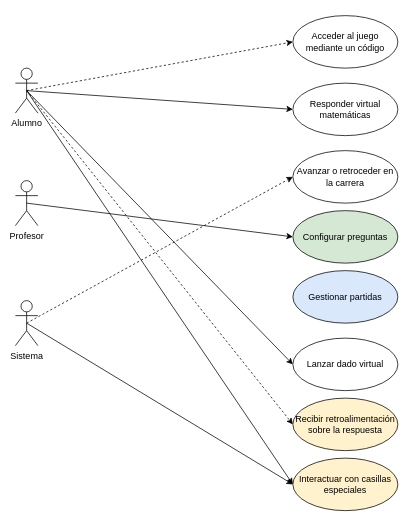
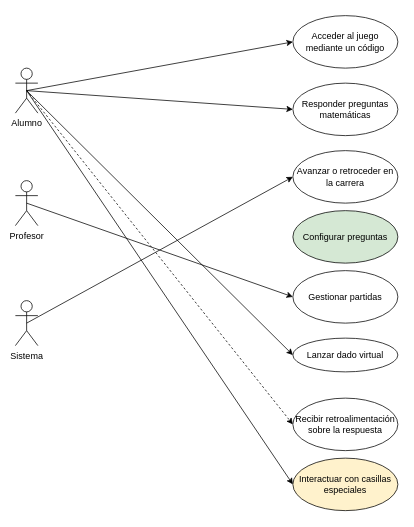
  <mxCell id="0" />
  <mxCell id="1" parent="0" />
- <mxCell id="2" style="rounded=0;orthogonalLoop=1;jettySize=auto;html=1;exitX=0.5;exitY=0.5;exitDx=0;exitDy=0;exitPerimeter=0;entryX=0;entryY=0.5;entryDx=0;entryDy=0;dashed=1;" edge="1" parent="1" source="7" target="11"><mxGeometry relative="1" as="geometry" /></mxCell>
+ <mxCell id="2" style="rounded=0;orthogonalLoop=1;jettySize=auto;html=1;exitX=0.5;exitY=0.5;exitDx=0;exitDy=0;exitPerimeter=0;entryX=0;entryY=0.5;entryDx=0;entryDy=0;" edge="1" parent="1" source="7" target="11"><mxGeometry relative="1" as="geometry" /></mxCell>
  <mxCell id="3" style="rounded=0;orthogonalLoop=1;jettySize=auto;html=1;exitX=0.5;exitY=0.5;exitDx=0;exitDy=0;exitPerimeter=0;entryX=0;entryY=0.5;entryDx=0;entryDy=0;" edge="1" parent="1" source="7" target="15"><mxGeometry relative="1" as="geometry" /></mxCell>
  <mxCell id="4" style="rounded=0;orthogonalLoop=1;jettySize=auto;html=1;exitX=0.5;exitY=0.5;exitDx=0;exitDy=0;exitPerimeter=0;entryX=0;entryY=0.5;entryDx=0;entryDy=0;" edge="1" parent="1" source="7" target="21"><mxGeometry relative="1" as="geometry" /></mxCell>
  <mxCell id="5" style="rounded=0;orthogonalLoop=1;jettySize=auto;html=1;exitX=0.5;exitY=0.5;exitDx=0;exitDy=0;exitPerimeter=0;entryX=0;entryY=0.5;entryDx=0;entryDy=0;dashed=1;" edge="1" parent="1" source="7" target="19"><mxGeometry relative="1" as="geometry" /></mxCell>
  <mxCell id="6" style="rounded=0;orthogonalLoop=1;jettySize=auto;html=1;exitX=0.5;exitY=0.5;exitDx=0;exitDy=0;exitPerimeter=0;entryX=0;entryY=0.5;entryDx=0;entryDy=0;" edge="1" parent="1" source="7" target="17"><mxGeometry relative="1" as="geometry" /></mxCell>
  <mxCell id="7" value="Alumno" style="shape=umlActor;verticalLabelPosition=bottom;verticalAlign=top;html=1;" vertex="1" parent="1"><mxGeometry x="20" y="90" width="30" height="60" as="geometry" /></mxCell>
- <mxCell id="8" style="rounded=0;orthogonalLoop=1;jettySize=auto;html=1;exitX=0.5;exitY=0.5;exitDx=0;exitDy=0;exitPerimeter=0;entryX=0;entryY=0.5;entryDx=0;entryDy=0;dashed=1;" edge="1" parent="1" source="10" target="16"><mxGeometry relative="1" as="geometry" /></mxCell>
- <mxCell id="9" style="rounded=0;orthogonalLoop=1;jettySize=auto;html=1;exitX=0.5;exitY=0.5;exitDx=0;exitDy=0;exitPerimeter=0;entryX=0;entryY=0.5;entryDx=0;entryDy=0;" edge="1" parent="1" source="10" target="17"><mxGeometry relative="1" as="geometry" /></mxCell>
+ <mxCell id="8" style="rounded=0;orthogonalLoop=1;jettySize=auto;html=1;exitX=0.5;exitY=0.5;exitDx=0;exitDy=0;exitPerimeter=0;entryX=0;entryY=0.5;entryDx=0;entryDy=0;" edge="1" parent="1" source="10" target="16"><mxGeometry relative="1" as="geometry" /></mxCell>
  <mxCell id="10" value="Sistema" style="shape=umlActor;verticalLabelPosition=bottom;verticalAlign=top;html=1;" vertex="1" parent="1"><mxGeometry x="20" y="400" width="30" height="60" as="geometry" /></mxCell>
  <mxCell id="11" value="Acceder al juego mediante un código" style="ellipse;whiteSpace=wrap;html=1;" vertex="1" parent="1"><mxGeometry x="390" y="20" width="140" height="70" as="geometry" /></mxCell>
- <mxCell id="12" style="rounded=0;orthogonalLoop=1;jettySize=auto;html=1;exitX=0.5;exitY=0.5;exitDx=0;exitDy=0;exitPerimeter=0;entryX=0;entryY=0.5;entryDx=0;entryDy=0;" edge="1" parent="1" source="14" target="20"><mxGeometry relative="1" as="geometry" /></mxCell>
+ <mxCell id="13" style="rounded=0;orthogonalLoop=1;jettySize=auto;html=1;exitX=0.5;exitY=0.5;exitDx=0;exitDy=0;exitPerimeter=0;entryX=0;entryY=0.5;entryDx=0;entryDy=0;" edge="1" parent="1" source="14" target="18"><mxGeometry relative="1" as="geometry" /></mxCell>
  <mxCell id="14" value="Profesor" style="shape=umlActor;verticalLabelPosition=bottom;verticalAlign=top;html=1;" vertex="1" parent="1"><mxGeometry x="20" y="240" width="30" height="60" as="geometry" /></mxCell>
- <mxCell id="15" value="Responder virtual matemáticas" style="ellipse;whiteSpace=wrap;html=1;" vertex="1" parent="1"><mxGeometry x="390" y="110" width="140" height="70" as="geometry" /></mxCell>
+ <mxCell id="15" value="Responder preguntas matemáticas" style="ellipse;whiteSpace=wrap;html=1;" vertex="1" parent="1"><mxGeometry x="390" y="110" width="140" height="70" as="geometry" /></mxCell>
  <mxCell id="16" value="Avanzar o retroceder en la carrera" style="ellipse;whiteSpace=wrap;html=1;" vertex="1" parent="1"><mxGeometry x="390" y="200" width="140" height="70" as="geometry" /></mxCell>
  <mxCell id="17" value="Interactuar con casillas especiales" style="ellipse;whiteSpace=wrap;html=1;fillColor=#fff2cc;" vertex="1" parent="1"><mxGeometry x="390" y="610" width="140" height="70" as="geometry" /></mxCell>
- <mxCell id="18" value="Gestionar partidas" style="ellipse;whiteSpace=wrap;html=1;fillColor=#dae8fc;" vertex="1" parent="1"><mxGeometry x="390" y="360" width="140" height="70" as="geometry" /></mxCell>
- <mxCell id="19" value="Recibir retroalimentación sobre la respuesta" style="ellipse;whiteSpace=wrap;html=1;fillColor=#fff2cc;" vertex="1" parent="1"><mxGeometry x="390" y="530" width="140" height="70" as="geometry" /></mxCell>
+ <mxCell id="18" value="Gestionar partidas" style="ellipse;whiteSpace=wrap;html=1;" vertex="1" parent="1"><mxGeometry x="390" y="360" width="140" height="70" as="geometry" /></mxCell>
+ <mxCell id="19" value="Recibir retroalimentación sobre la respuesta" style="ellipse;whiteSpace=wrap;html=1;" vertex="1" parent="1"><mxGeometry x="390" y="530" width="140" height="70" as="geometry" /></mxCell>
  <mxCell id="20" value="Configurar preguntas" style="ellipse;whiteSpace=wrap;html=1;fillColor=#d5e8d4;" vertex="1" parent="1"><mxGeometry x="390" y="280" width="140" height="70" as="geometry" /></mxCell>
- <mxCell id="21" value="Lanzar dado virtual" style="ellipse;whiteSpace=wrap;html=1;" vertex="1" parent="1"><mxGeometry x="390" y="450" width="140" height="70" as="geometry" /></mxCell>
+ <mxCell id="21" value="Lanzar dado virtual" style="ellipse;whiteSpace=wrap;html=1;" vertex="1" parent="1"><mxGeometry x="390" y="450" width="140" height="45" as="geometry" /></mxCell>
